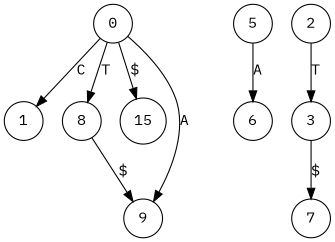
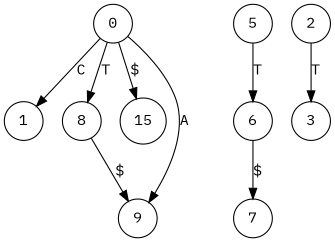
  digraph {
    fontname="IBM Plex Mono"
    node [fontname="IBM Plex Mono" shape=circle]
    edge [fontname="IBM Plex Mono"]
    0
    1
    8
    n4 [label=15]
    9
    5
    6
    2
    3
    7
    0 -> 1 [label=C]
    0 -> 8 [label=T]
    0 -> n4 [label="$"]
    0 -> 9 [label=A]
    8 -> 9 [label="$"]
-   5 -> 6 [label=A]
-   3 -> 7 [label="$"]
+   5 -> 6 [label=T]
+   6 -> 7 [label="$"]
    2 -> 3 [label=T]
  }
